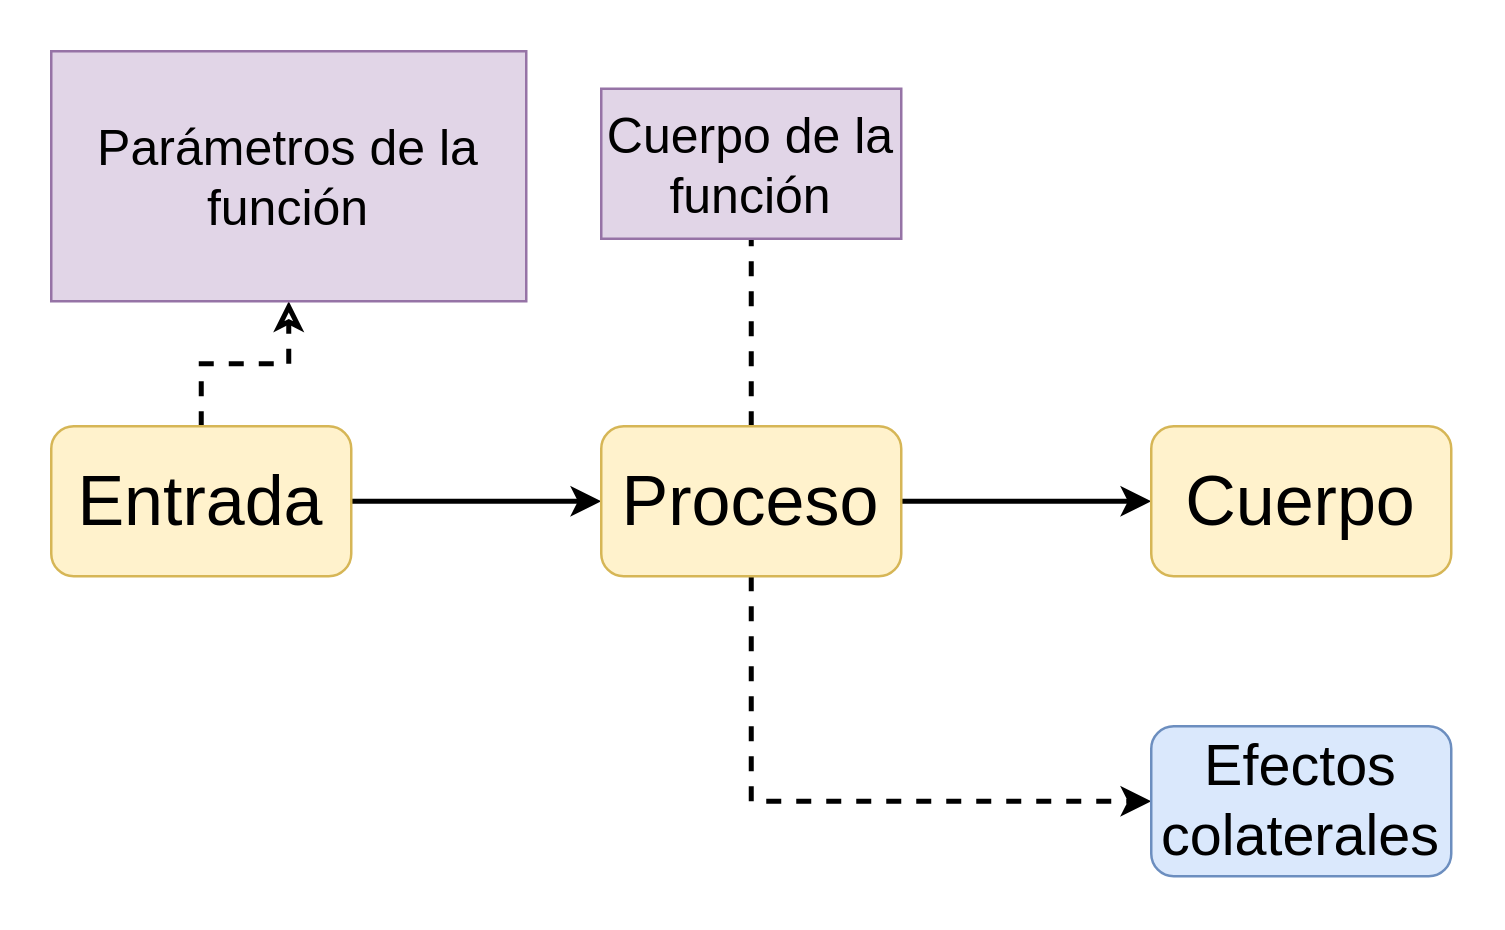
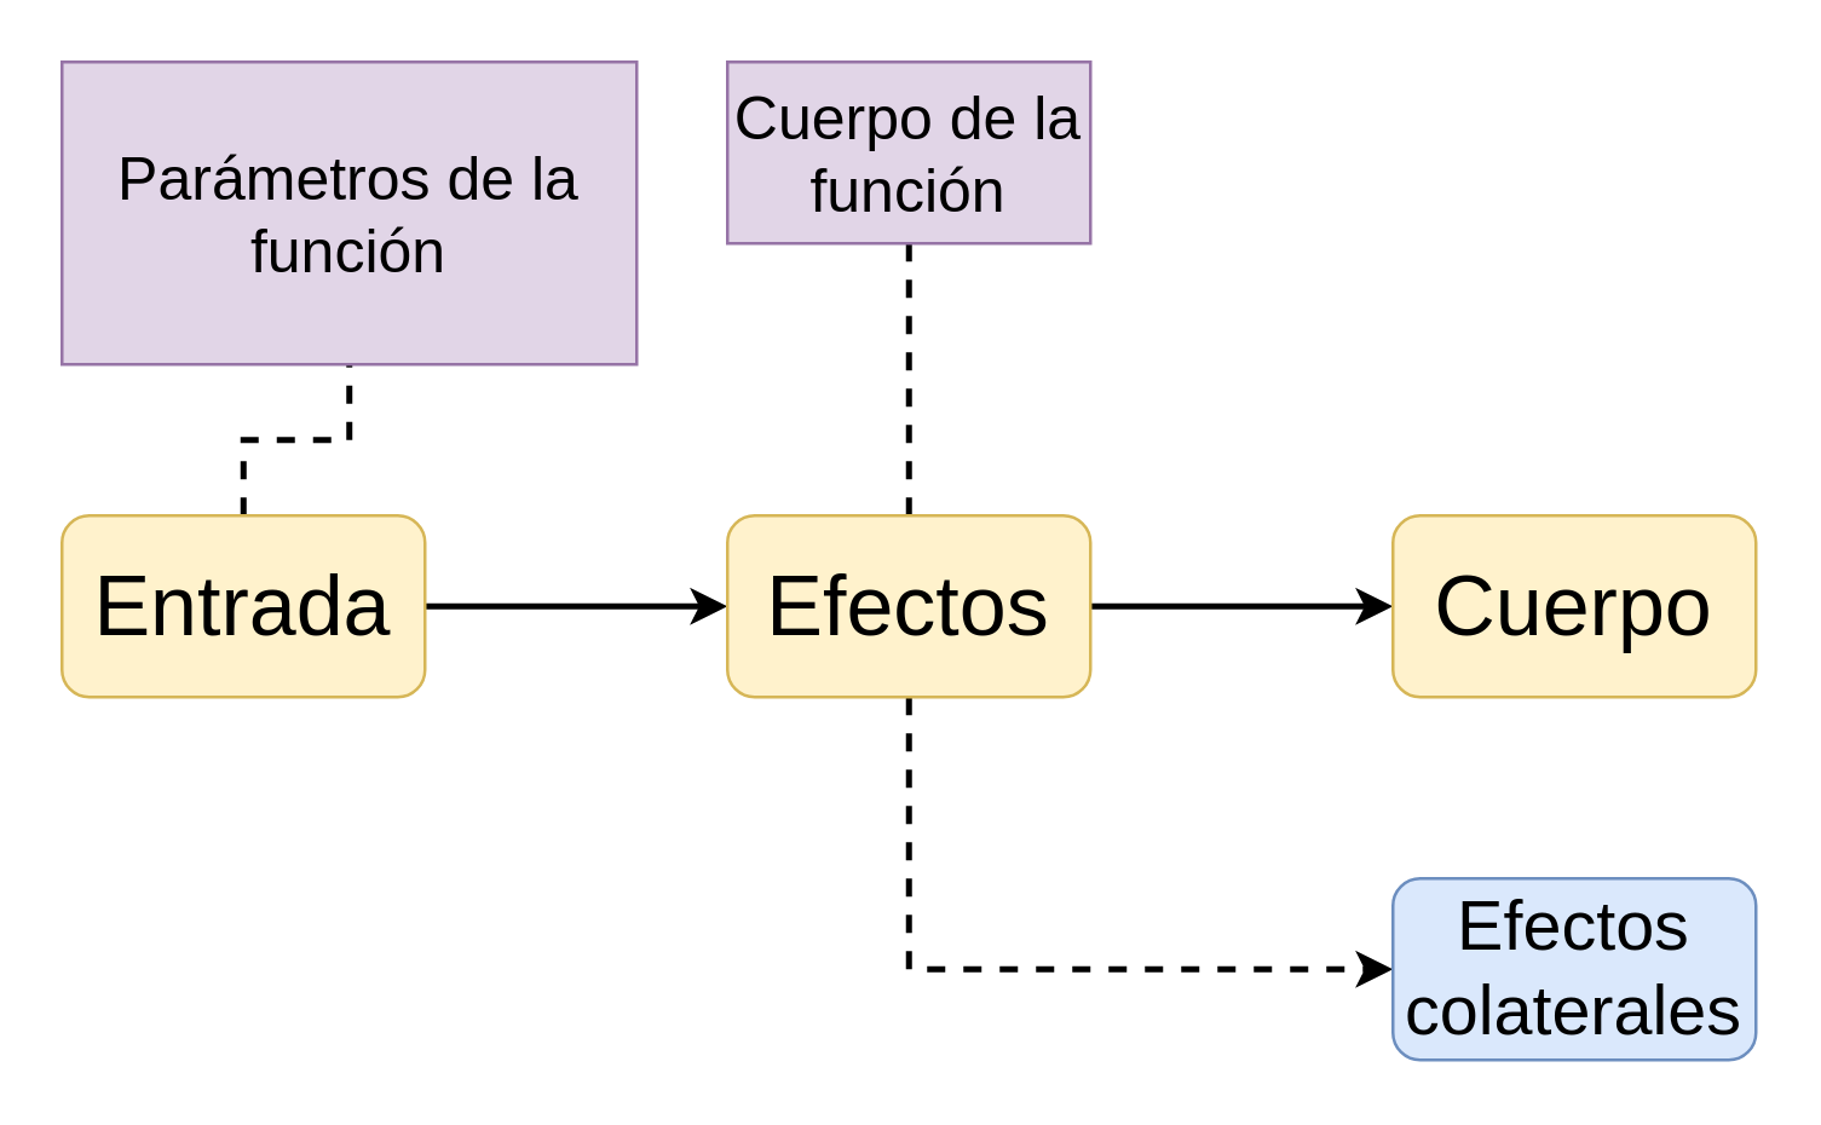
  <mxCell id="0" />
  <mxCell id="1" parent="0" />
  <mxCell id="2" style="edgeStyle=orthogonalEdgeStyle;rounded=0;orthogonalLoop=1;jettySize=auto;html=1;entryX=0;entryY=0.5;entryDx=0;entryDy=0;strokeWidth=2;" edge="1" parent="1" source="4" target="8"><mxGeometry relative="1" as="geometry" /></mxCell>
- <mxCell id="3" style="edgeStyle=orthogonalEdgeStyle;rounded=0;orthogonalLoop=1;jettySize=auto;html=1;entryX=0.5;entryY=1;entryDx=0;entryDy=0;dashed=1;endArrow=classic;endFill=0;strokeWidth=2;" edge="1" parent="1" source="4" target="11"><mxGeometry relative="1" as="geometry" /></mxCell>
+ <mxCell id="3" style="edgeStyle=orthogonalEdgeStyle;rounded=0;orthogonalLoop=1;jettySize=auto;html=1;entryX=0.5;entryY=1;entryDx=0;entryDy=0;dashed=1;endArrow=none;endFill=0;strokeWidth=2;" edge="1" parent="1" source="4" target="11"><mxGeometry relative="1" as="geometry" /></mxCell>
  <mxCell id="4" value="&lt;font style=&quot;font-size: 28px&quot;&gt;Entrada&lt;/font&gt;" style="rounded=1;whiteSpace=wrap;html=1;fillColor=#fff2cc;strokeColor=#d6b656;" vertex="1" parent="1"><mxGeometry x="20" y="170" width="120" height="60" as="geometry" /></mxCell>
  <mxCell id="5" style="edgeStyle=orthogonalEdgeStyle;rounded=0;orthogonalLoop=1;jettySize=auto;html=1;exitX=1;exitY=0.5;exitDx=0;exitDy=0;entryX=0;entryY=0.5;entryDx=0;entryDy=0;strokeWidth=2;" edge="1" parent="1" source="8" target="9"><mxGeometry relative="1" as="geometry" /></mxCell>
  <mxCell id="6" style="edgeStyle=orthogonalEdgeStyle;rounded=0;orthogonalLoop=1;jettySize=auto;html=1;exitX=0.5;exitY=1;exitDx=0;exitDy=0;entryX=0;entryY=0.5;entryDx=0;entryDy=0;strokeWidth=2;dashed=1;" edge="1" parent="1" source="8" target="10"><mxGeometry relative="1" as="geometry" /></mxCell>
  <mxCell id="7" style="edgeStyle=orthogonalEdgeStyle;rounded=0;orthogonalLoop=1;jettySize=auto;html=1;exitX=0.5;exitY=0;exitDx=0;exitDy=0;entryX=0.5;entryY=1;entryDx=0;entryDy=0;dashed=1;endArrow=none;endFill=0;strokeWidth=2;" edge="1" parent="1" source="8" target="12"><mxGeometry relative="1" as="geometry" /></mxCell>
- <mxCell id="8" value="&lt;font style=&quot;font-size: 28px&quot;&gt;Proceso&lt;/font&gt;" style="rounded=1;whiteSpace=wrap;html=1;fillColor=#fff2cc;strokeColor=#d6b656;" vertex="1" parent="1"><mxGeometry x="240" y="170" width="120" height="60" as="geometry" /></mxCell>
+ <mxCell id="8" value="&lt;font style=&quot;font-size: 28px&quot;&gt;Efectos&lt;/font&gt;" style="rounded=1;whiteSpace=wrap;html=1;fillColor=#fff2cc;strokeColor=#d6b656;" vertex="1" parent="1"><mxGeometry x="240" y="170" width="120" height="60" as="geometry" /></mxCell>
  <mxCell id="9" value="&lt;font style=&quot;font-size: 28px&quot;&gt;Cuerpo&lt;/font&gt;" style="rounded=1;whiteSpace=wrap;html=1;fillColor=#fff2cc;strokeColor=#d6b656;" vertex="1" parent="1"><mxGeometry x="460" y="170" width="120" height="60" as="geometry" /></mxCell>
  <mxCell id="10" value="&lt;font style=&quot;font-size: 23px&quot;&gt;Efectos colaterales&lt;/font&gt;" style="rounded=1;whiteSpace=wrap;html=1;fillColor=#dae8fc;strokeColor=#6c8ebf;" vertex="1" parent="1"><mxGeometry x="460" y="290" width="120" height="60" as="geometry" /></mxCell>
  <mxCell id="11" value="&lt;font style=&quot;font-size: 20px&quot;&gt;Parámetros de la función&lt;/font&gt;" style="rounded=0;whiteSpace=wrap;html=1;fillColor=#e1d5e7;strokeColor=#9673a6;" vertex="1" parent="1"><mxGeometry x="20" y="20" width="190" height="100" as="geometry" /></mxCell>
- <mxCell id="12" value="&lt;font style=&quot;font-size: 20px&quot;&gt;Cuerpo de la función&lt;/font&gt;" style="rounded=0;whiteSpace=wrap;html=1;fillColor=#e1d5e7;strokeColor=#9673a6;" vertex="1" parent="1"><mxGeometry x="240" y="35" width="120" height="60" as="geometry" /></mxCell>
+ <mxCell id="12" value="&lt;font style=&quot;font-size: 20px&quot;&gt;Cuerpo de la función&lt;/font&gt;" style="rounded=0;whiteSpace=wrap;html=1;fillColor=#e1d5e7;strokeColor=#9673a6;" vertex="1" parent="1"><mxGeometry x="240" y="20" width="120" height="60" as="geometry" /></mxCell>
